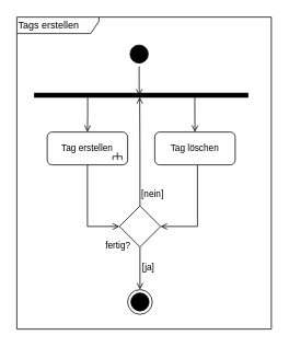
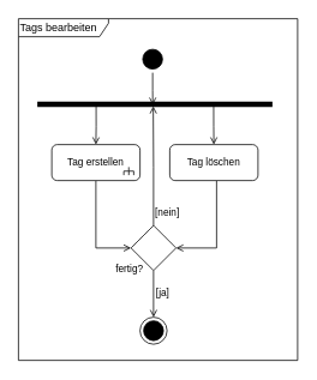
  <mxCell id="0" />
  <mxCell id="1" parent="0" />
  <mxCell id="2" style="edgeStyle=orthogonalEdgeStyle;rounded=0;orthogonalLoop=1;jettySize=auto;html=1;strokeColor=default;align=center;verticalAlign=middle;fontFamily=Helvetica;fontSize=11;fontColor=default;labelBackgroundColor=default;endArrow=open;endFill=0;entryX=0.507;entryY=0.267;entryDx=0;entryDy=0;entryPerimeter=0;" edge="1" parent="1" source="4" target="20"><mxGeometry relative="1" as="geometry"><mxPoint x="170" y="170" as="targetPoint" /></mxGeometry></mxCell>
  <mxCell id="3" style="edgeStyle=orthogonalEdgeStyle;rounded=0;orthogonalLoop=1;jettySize=auto;html=1;entryX=0.5;entryY=0;entryDx=0;entryDy=0;strokeColor=default;align=center;verticalAlign=middle;fontFamily=Helvetica;fontSize=11;fontColor=default;labelBackgroundColor=default;endArrow=open;endFill=0;" edge="1" parent="1" source="4" target="16"><mxGeometry relative="1" as="geometry" /></mxCell>
  <mxCell id="4" value="" style="rhombus;whiteSpace=wrap;html=1;" vertex="1" parent="1"><mxGeometry x="145" y="250" width="50" height="50" as="geometry" /></mxCell>
  <mxCell id="5" style="edgeStyle=orthogonalEdgeStyle;rounded=0;orthogonalLoop=1;jettySize=auto;html=1;entryX=1;entryY=0.5;entryDx=0;entryDy=0;strokeColor=default;align=center;verticalAlign=middle;fontFamily=Helvetica;fontSize=11;fontColor=default;labelBackgroundColor=default;endArrow=open;endFill=0;" edge="1" parent="1" source="6" target="4"><mxGeometry relative="1" as="geometry"><Array as="points"><mxPoint x="240" y="275" /></Array></mxGeometry></mxCell>
  <mxCell id="6" value="Tag löschen" style="rounded=1;whiteSpace=wrap;html=1;fontFamily=Helvetica;fontSize=11;fontColor=default;labelBackgroundColor=default;" vertex="1" parent="1"><mxGeometry x="188" y="160" width="98" height="40" as="geometry" /></mxCell>
  <mxCell id="7" style="edgeStyle=orthogonalEdgeStyle;rounded=0;orthogonalLoop=1;jettySize=auto;html=1;entryX=0;entryY=0.5;entryDx=0;entryDy=0;strokeColor=default;align=center;verticalAlign=middle;fontFamily=Helvetica;fontSize=11;fontColor=default;labelBackgroundColor=default;endArrow=open;endFill=0;" edge="1" parent="1" source="8" target="4"><mxGeometry relative="1" as="geometry"><Array as="points"><mxPoint x="106" y="275" /></Array></mxGeometry></mxCell>
  <mxCell id="8" value="Tag erstellen" style="rounded=1;whiteSpace=wrap;html=1;fontFamily=Helvetica;fontSize=11;fontColor=default;labelBackgroundColor=default;" vertex="1" parent="1"><mxGeometry x="57" y="160" width="98" height="40" as="geometry" /></mxCell>
  <mxCell id="9" value="fertig?" style="text;html=1;align=center;verticalAlign=middle;resizable=0;points=[];autosize=1;strokeColor=none;fillColor=none;fontFamily=Helvetica;fontSize=11;fontColor=default;labelBackgroundColor=default;" vertex="1" parent="1"><mxGeometry x="118" y="283" width="50" height="30" as="geometry" /></mxCell>
  <mxCell id="10" value="[nein]" style="text;html=1;align=center;verticalAlign=middle;resizable=0;points=[];autosize=1;strokeColor=none;fillColor=none;fontFamily=Helvetica;fontSize=11;fontColor=default;labelBackgroundColor=default;" vertex="1" parent="1"><mxGeometry x="160" y="220" width="50" height="30" as="geometry" /></mxCell>
  <mxCell id="11" value="" style="strokeWidth=1;html=1;shape=mxgraph.flowchart.annotation_2;align=left;labelPosition=right;pointerEvents=1;rotation=90;fontFamily=Helvetica;fontSize=11;fontColor=default;labelBackgroundColor=default;" vertex="1" parent="1"><mxGeometry x="138" y="184" width="9" height="11" as="geometry" /></mxCell>
  <mxCell id="12" value="" style="endArrow=none;html=1;rounded=0;entryX=0.519;entryY=0.49;entryDx=0;entryDy=0;entryPerimeter=0;exitX=1;exitY=0.5;exitDx=0;exitDy=0;exitPerimeter=0;strokeWidth=1;strokeColor=default;align=center;verticalAlign=middle;fontFamily=Helvetica;fontSize=11;fontColor=default;labelBackgroundColor=default;edgeStyle=orthogonalEdgeStyle;" edge="1" parent="1" source="11" target="11"><mxGeometry width="50" height="50" relative="1" as="geometry"><mxPoint x="-488" y="291.5" as="sourcePoint" /><mxPoint x="-425" y="321.5" as="targetPoint" /></mxGeometry></mxCell>
- <mxCell id="13" value="Tags erstellen" style="shape=umlFrame;whiteSpace=wrap;html=1;pointerEvents=0;width=100;height=20;align=left;" vertex="1" parent="1"><mxGeometry x="20" y="20" width="310" height="380" as="geometry" /></mxCell>
+ <mxCell id="13" value="Tags bearbeiten" style="shape=umlFrame;whiteSpace=wrap;html=1;pointerEvents=0;width=100;height=20;align=left;" vertex="1" parent="1"><mxGeometry x="20" y="20" width="310" height="380" as="geometry" /></mxCell>
  <mxCell id="14" style="edgeStyle=orthogonalEdgeStyle;rounded=0;orthogonalLoop=1;jettySize=auto;html=1;endArrow=open;endFill=0;entryX=0.509;entryY=0.417;entryDx=0;entryDy=0;entryPerimeter=0;" edge="1" parent="1" source="15" target="20"><mxGeometry relative="1" as="geometry"><mxPoint x="170" y="120" as="targetPoint" /></mxGeometry></mxCell>
  <mxCell id="15" value="" style="ellipse;html=1;shape=startState;fillColor=#000000;strokeColor=#000000;" vertex="1" parent="1"><mxGeometry x="154" y="50" width="30" height="30" as="geometry" /></mxCell>
  <mxCell id="16" value="" style="ellipse;html=1;shape=endState;fillColor=#000000;strokeColor=#000000;fontFamily=Helvetica;fontSize=11;fontColor=default;labelBackgroundColor=default;" vertex="1" parent="1"><mxGeometry x="155" y="352" width="30" height="30" as="geometry" /></mxCell>
  <mxCell id="17" value="[ja]" style="text;html=1;align=center;verticalAlign=middle;resizable=0;points=[];autosize=1;strokeColor=none;fillColor=none;fontFamily=Helvetica;fontSize=11;fontColor=default;labelBackgroundColor=default;" vertex="1" parent="1"><mxGeometry x="160" y="310" width="40" height="30" as="geometry" /></mxCell>
  <mxCell id="18" style="edgeStyle=orthogonalEdgeStyle;rounded=0;orthogonalLoop=1;jettySize=auto;html=1;exitX=0.25;exitY=0.5;exitDx=0;exitDy=0;exitPerimeter=0;entryX=0.5;entryY=0;entryDx=0;entryDy=0;strokeColor=default;align=center;verticalAlign=middle;fontFamily=Helvetica;fontSize=11;fontColor=default;labelBackgroundColor=default;endArrow=open;endFill=0;" edge="1" parent="1" source="20" target="6"><mxGeometry relative="1" as="geometry" /></mxCell>
  <mxCell id="19" style="edgeStyle=orthogonalEdgeStyle;rounded=0;orthogonalLoop=1;jettySize=auto;html=1;exitX=0.75;exitY=0.5;exitDx=0;exitDy=0;exitPerimeter=0;entryX=0.5;entryY=0;entryDx=0;entryDy=0;strokeColor=default;align=center;verticalAlign=middle;fontFamily=Helvetica;fontSize=11;fontColor=default;labelBackgroundColor=default;endArrow=open;endFill=0;" edge="1" parent="1" source="20" target="8"><mxGeometry relative="1" as="geometry" /></mxCell>
  <mxCell id="20" value="" style="shape=line;html=1;strokeWidth=6;strokeColor=#000000;fillColor=#000000;fontFamily=Helvetica;fontSize=11;fontColor=default;labelBackgroundColor=default;rotation=-180;" vertex="1" parent="1"><mxGeometry x="41" y="110" width="261" height="10" as="geometry" /></mxCell>
